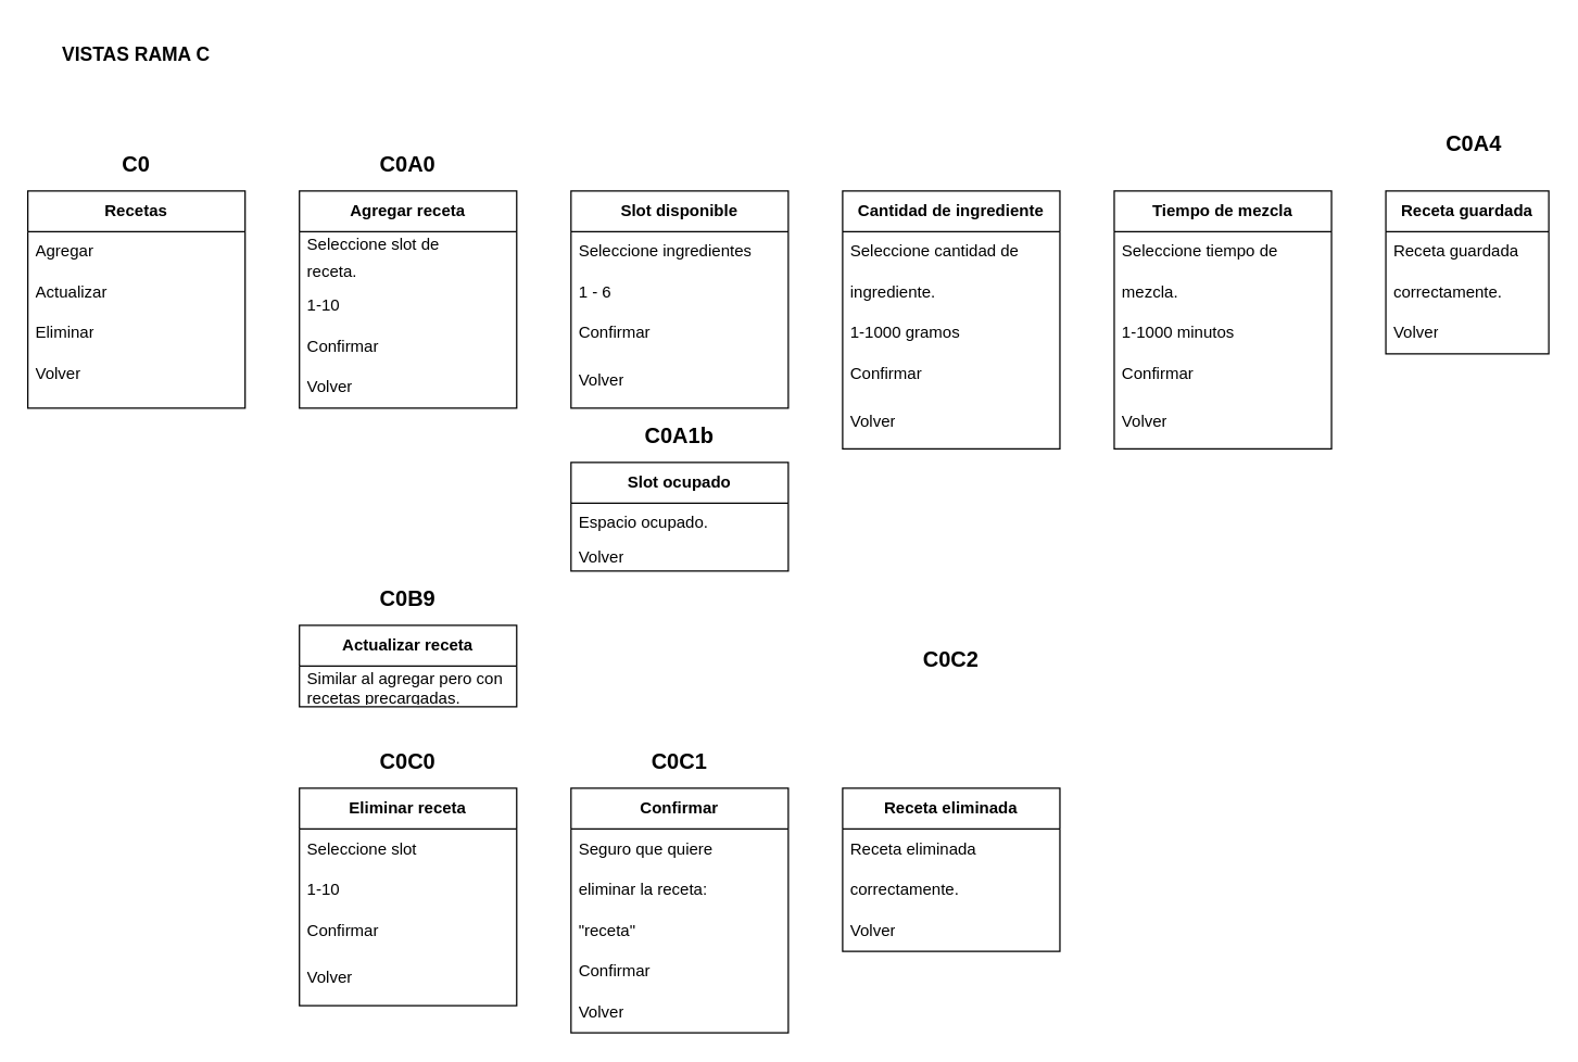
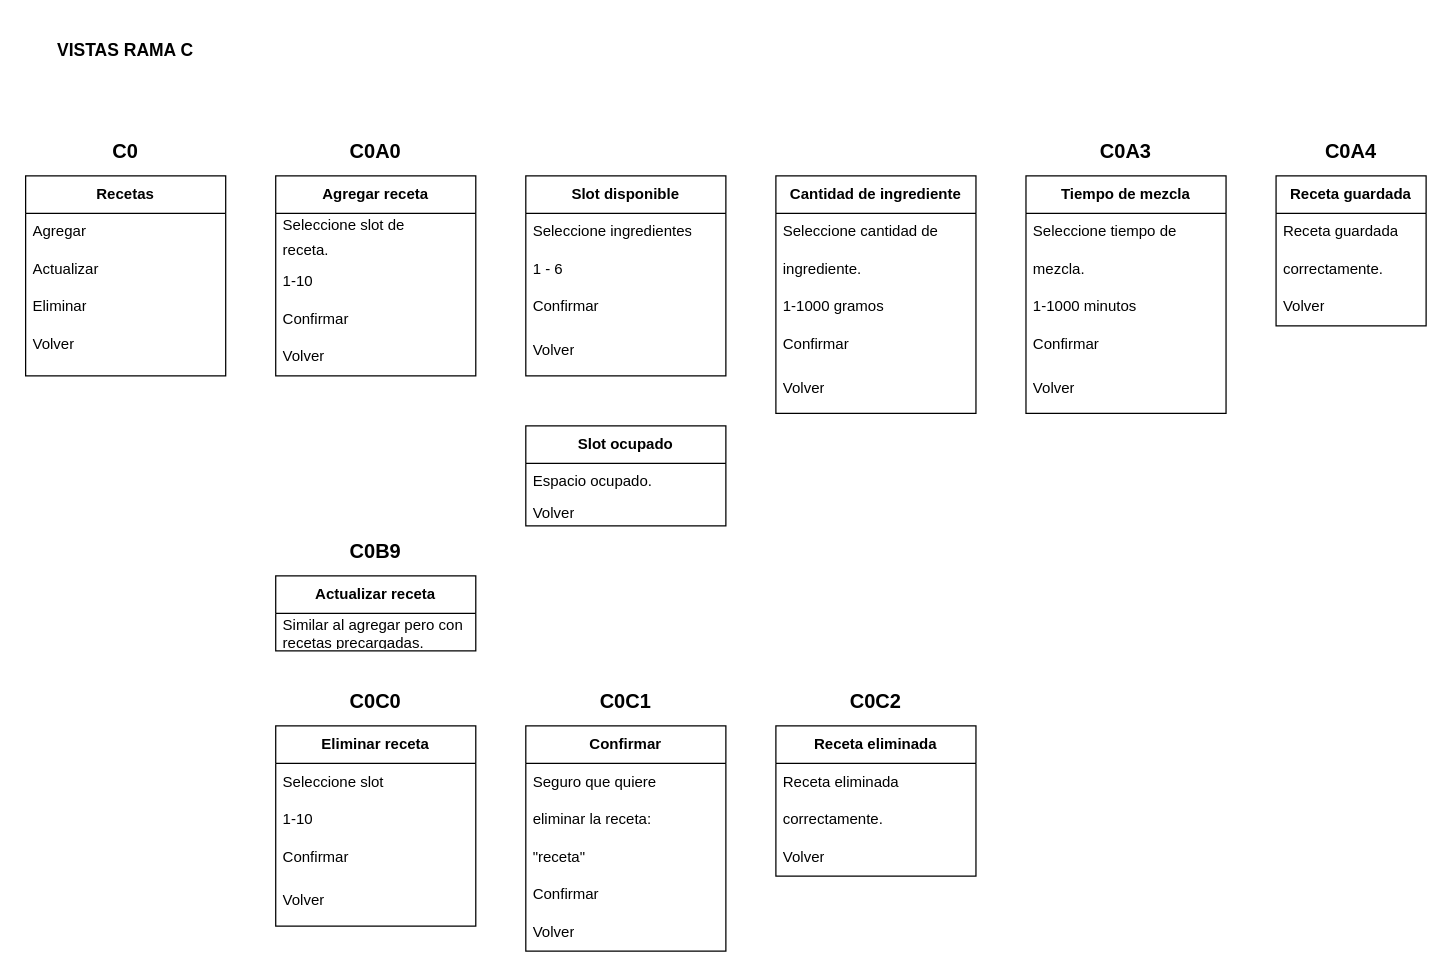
  <mxCell id="0" />
  <mxCell id="1" parent="0" />
  <mxCell id="2" value="&lt;b&gt;Recetas&lt;/b&gt;" style="swimlane;fontStyle=0;childLayout=stackLayout;horizontal=1;startSize=30;horizontalStack=0;resizeParent=1;resizeParentMax=0;resizeLast=0;collapsible=1;marginBottom=0;whiteSpace=wrap;html=1;" vertex="1" parent="1"><mxGeometry x="20" y="140" width="160" height="160" as="geometry" /></mxCell>
  <mxCell id="3" value="Agregar" style="text;strokeColor=none;fillColor=none;align=left;verticalAlign=middle;spacingLeft=4;spacingRight=4;overflow=hidden;points=[[0,0.5],[1,0.5]];portConstraint=eastwest;rotatable=0;whiteSpace=wrap;html=1;" vertex="1" parent="2"><mxGeometry y="30" width="160" height="30" as="geometry" /></mxCell>
  <mxCell id="4" value="Actualizar" style="text;strokeColor=none;fillColor=none;align=left;verticalAlign=middle;spacingLeft=4;spacingRight=4;overflow=hidden;points=[[0,0.5],[1,0.5]];portConstraint=eastwest;rotatable=0;whiteSpace=wrap;html=1;" vertex="1" parent="2"><mxGeometry y="60" width="160" height="30" as="geometry" /></mxCell>
  <mxCell id="5" value="Eliminar" style="text;strokeColor=none;fillColor=none;align=left;verticalAlign=middle;spacingLeft=4;spacingRight=4;overflow=hidden;points=[[0,0.5],[1,0.5]];portConstraint=eastwest;rotatable=0;whiteSpace=wrap;html=1;" vertex="1" parent="2"><mxGeometry y="90" width="160" height="30" as="geometry" /></mxCell>
  <mxCell id="6" value="Volver" style="text;strokeColor=none;fillColor=none;align=left;verticalAlign=middle;spacingLeft=4;spacingRight=4;overflow=hidden;points=[[0,0.5],[1,0.5]];portConstraint=eastwest;rotatable=0;whiteSpace=wrap;html=1;" vertex="1" parent="2"><mxGeometry y="120" width="160" height="30" as="geometry" /></mxCell>
  <mxCell id="7" style="text;strokeColor=none;fillColor=none;align=left;verticalAlign=middle;spacingLeft=4;spacingRight=4;overflow=hidden;points=[[0,0.5],[1,0.5]];portConstraint=eastwest;rotatable=0;whiteSpace=wrap;html=1;" vertex="1" parent="2"><mxGeometry y="150" width="160" height="10" as="geometry" /></mxCell>
  <mxCell id="8" value="&lt;b&gt;&lt;font style=&quot;font-size: 14px;&quot;&gt;VISTAS RAMA C&lt;/font&gt;&lt;/b&gt;" style="text;html=1;strokeColor=none;fillColor=none;align=center;verticalAlign=middle;whiteSpace=wrap;rounded=0;" vertex="1" parent="1"><mxGeometry x="20" y="20" width="160" height="40" as="geometry" /></mxCell>
  <mxCell id="9" value="&lt;b&gt;Agregar receta&lt;/b&gt;" style="swimlane;fontStyle=0;childLayout=stackLayout;horizontal=1;startSize=30;horizontalStack=0;resizeParent=1;resizeParentMax=0;resizeLast=0;collapsible=1;marginBottom=0;whiteSpace=wrap;html=1;" vertex="1" parent="1"><mxGeometry x="220" y="140" width="160" height="160" as="geometry" /></mxCell>
  <mxCell id="10" value="Seleccione slot de" style="text;strokeColor=none;fillColor=none;align=left;verticalAlign=middle;spacingLeft=4;spacingRight=4;overflow=hidden;points=[[0,0.5],[1,0.5]];portConstraint=eastwest;rotatable=0;whiteSpace=wrap;html=1;" vertex="1" parent="9"><mxGeometry y="30" width="160" height="20" as="geometry" /></mxCell>
  <mxCell id="11" value="receta." style="text;strokeColor=none;fillColor=none;align=left;verticalAlign=middle;spacingLeft=4;spacingRight=4;overflow=hidden;points=[[0,0.5],[1,0.5]];portConstraint=eastwest;rotatable=0;whiteSpace=wrap;html=1;" vertex="1" parent="9"><mxGeometry y="50" width="160" height="20" as="geometry" /></mxCell>
  <mxCell id="12" value="1-10" style="text;strokeColor=none;fillColor=none;align=left;verticalAlign=middle;spacingLeft=4;spacingRight=4;overflow=hidden;points=[[0,0.5],[1,0.5]];portConstraint=eastwest;rotatable=0;whiteSpace=wrap;html=1;" vertex="1" parent="9"><mxGeometry y="70" width="160" height="30" as="geometry" /></mxCell>
  <mxCell id="13" value="Confirmar" style="text;strokeColor=none;fillColor=none;align=left;verticalAlign=middle;spacingLeft=4;spacingRight=4;overflow=hidden;points=[[0,0.5],[1,0.5]];portConstraint=eastwest;rotatable=0;whiteSpace=wrap;html=1;" vertex="1" parent="9"><mxGeometry y="100" width="160" height="30" as="geometry" /></mxCell>
  <mxCell id="14" value="Volver" style="text;strokeColor=none;fillColor=none;align=left;verticalAlign=middle;spacingLeft=4;spacingRight=4;overflow=hidden;points=[[0,0.5],[1,0.5]];portConstraint=eastwest;rotatable=0;whiteSpace=wrap;html=1;" vertex="1" parent="9"><mxGeometry y="130" width="160" height="30" as="geometry" /></mxCell>
  <mxCell id="15" value="&lt;b&gt;Slot ocupado&lt;/b&gt;" style="swimlane;fontStyle=0;childLayout=stackLayout;horizontal=1;startSize=30;horizontalStack=0;resizeParent=1;resizeParentMax=0;resizeLast=0;collapsible=1;marginBottom=0;whiteSpace=wrap;html=1;" vertex="1" parent="1"><mxGeometry x="420" y="340" width="160" height="80" as="geometry" /></mxCell>
  <mxCell id="16" value="Espacio ocupado." style="text;strokeColor=none;fillColor=none;align=left;verticalAlign=middle;spacingLeft=4;spacingRight=4;overflow=hidden;points=[[0,0.5],[1,0.5]];portConstraint=eastwest;rotatable=0;whiteSpace=wrap;html=1;" vertex="1" parent="15"><mxGeometry y="30" width="160" height="30" as="geometry" /></mxCell>
  <mxCell id="17" value="Volver" style="text;strokeColor=none;fillColor=none;align=left;verticalAlign=middle;spacingLeft=4;spacingRight=4;overflow=hidden;points=[[0,0.5],[1,0.5]];portConstraint=eastwest;rotatable=0;whiteSpace=wrap;html=1;" vertex="1" parent="15"><mxGeometry y="60" width="160" height="20" as="geometry" /></mxCell>
  <mxCell id="18" value="&lt;span style=&quot;font-size: 16px;&quot;&gt;&lt;b&gt;C0&lt;/b&gt;&lt;/span&gt;" style="text;html=1;strokeColor=none;fillColor=none;align=center;verticalAlign=middle;whiteSpace=wrap;rounded=0;" vertex="1" parent="1"><mxGeometry x="60" y="100" width="80" height="40" as="geometry" /></mxCell>
  <mxCell id="19" value="&lt;font style=&quot;font-size: 16px;&quot;&gt;&lt;b&gt;C0A0&lt;/b&gt;&lt;/font&gt;" style="text;html=1;strokeColor=none;fillColor=none;align=center;verticalAlign=middle;whiteSpace=wrap;rounded=0;" vertex="1" parent="1"><mxGeometry x="260" y="100" width="80" height="40" as="geometry" /></mxCell>
- <mxCell id="20" value="&lt;font style=&quot;font-size: 16px;&quot;&gt;&lt;b&gt;C0A1b&lt;/b&gt;&lt;/font&gt;" style="text;html=1;strokeColor=none;fillColor=none;align=center;verticalAlign=middle;whiteSpace=wrap;rounded=0;" vertex="1" parent="1"><mxGeometry x="460" y="300" width="80" height="40" as="geometry" /></mxCell>
  <mxCell id="21" value="&lt;b&gt;Slot disponible&lt;/b&gt;" style="swimlane;fontStyle=0;childLayout=stackLayout;horizontal=1;startSize=30;horizontalStack=0;resizeParent=1;resizeParentMax=0;resizeLast=0;collapsible=1;marginBottom=0;whiteSpace=wrap;html=1;" vertex="1" parent="1"><mxGeometry x="420" y="140" width="160" height="160" as="geometry" /></mxCell>
  <mxCell id="22" value="Seleccione ingredientes" style="text;strokeColor=none;fillColor=none;align=left;verticalAlign=middle;spacingLeft=4;spacingRight=4;overflow=hidden;points=[[0,0.5],[1,0.5]];portConstraint=eastwest;rotatable=0;whiteSpace=wrap;html=1;" vertex="1" parent="21"><mxGeometry y="30" width="160" height="30" as="geometry" /></mxCell>
  <mxCell id="23" value="1 - 6" style="text;strokeColor=none;fillColor=none;align=left;verticalAlign=middle;spacingLeft=4;spacingRight=4;overflow=hidden;points=[[0,0.5],[1,0.5]];portConstraint=eastwest;rotatable=0;whiteSpace=wrap;html=1;" vertex="1" parent="21"><mxGeometry y="60" width="160" height="30" as="geometry" /></mxCell>
  <mxCell id="24" value="Confirmar" style="text;strokeColor=none;fillColor=none;align=left;verticalAlign=middle;spacingLeft=4;spacingRight=4;overflow=hidden;points=[[0,0.5],[1,0.5]];portConstraint=eastwest;rotatable=0;whiteSpace=wrap;html=1;" vertex="1" parent="21"><mxGeometry y="90" width="160" height="30" as="geometry" /></mxCell>
  <mxCell id="25" value="Volver" style="text;strokeColor=none;fillColor=none;align=left;verticalAlign=middle;spacingLeft=4;spacingRight=4;overflow=hidden;points=[[0,0.5],[1,0.5]];portConstraint=eastwest;rotatable=0;whiteSpace=wrap;html=1;" vertex="1" parent="21"><mxGeometry y="120" width="160" height="40" as="geometry" /></mxCell>
  <mxCell id="26" value="&lt;b&gt;Cantidad de ingrediente&lt;/b&gt;" style="swimlane;fontStyle=0;childLayout=stackLayout;horizontal=1;startSize=30;horizontalStack=0;resizeParent=1;resizeParentMax=0;resizeLast=0;collapsible=1;marginBottom=0;whiteSpace=wrap;html=1;" vertex="1" parent="1"><mxGeometry x="620" y="140" width="160" height="190" as="geometry" /></mxCell>
  <mxCell id="27" value="Seleccione cantidad de" style="text;strokeColor=none;fillColor=none;align=left;verticalAlign=middle;spacingLeft=4;spacingRight=4;overflow=hidden;points=[[0,0.5],[1,0.5]];portConstraint=eastwest;rotatable=0;whiteSpace=wrap;html=1;" vertex="1" parent="26"><mxGeometry y="30" width="160" height="30" as="geometry" /></mxCell>
  <mxCell id="28" value="ingrediente." style="text;strokeColor=none;fillColor=none;align=left;verticalAlign=middle;spacingLeft=4;spacingRight=4;overflow=hidden;points=[[0,0.5],[1,0.5]];portConstraint=eastwest;rotatable=0;whiteSpace=wrap;html=1;" vertex="1" parent="26"><mxGeometry y="60" width="160" height="30" as="geometry" /></mxCell>
  <mxCell id="29" value="1-1000 gramos" style="text;strokeColor=none;fillColor=none;align=left;verticalAlign=middle;spacingLeft=4;spacingRight=4;overflow=hidden;points=[[0,0.5],[1,0.5]];portConstraint=eastwest;rotatable=0;whiteSpace=wrap;html=1;" vertex="1" parent="26"><mxGeometry y="90" width="160" height="30" as="geometry" /></mxCell>
  <mxCell id="30" value="Confirmar" style="text;strokeColor=none;fillColor=none;align=left;verticalAlign=middle;spacingLeft=4;spacingRight=4;overflow=hidden;points=[[0,0.5],[1,0.5]];portConstraint=eastwest;rotatable=0;whiteSpace=wrap;html=1;" vertex="1" parent="26"><mxGeometry y="120" width="160" height="30" as="geometry" /></mxCell>
  <mxCell id="31" value="Volver" style="text;strokeColor=none;fillColor=none;align=left;verticalAlign=middle;spacingLeft=4;spacingRight=4;overflow=hidden;points=[[0,0.5],[1,0.5]];portConstraint=eastwest;rotatable=0;whiteSpace=wrap;html=1;" vertex="1" parent="26"><mxGeometry y="150" width="160" height="40" as="geometry" /></mxCell>
  <mxCell id="32" value="&lt;b&gt;Tiempo de mezcla&lt;/b&gt;" style="swimlane;fontStyle=0;childLayout=stackLayout;horizontal=1;startSize=30;horizontalStack=0;resizeParent=1;resizeParentMax=0;resizeLast=0;collapsible=1;marginBottom=0;whiteSpace=wrap;html=1;" vertex="1" parent="1"><mxGeometry x="820" y="140" width="160" height="190" as="geometry" /></mxCell>
  <mxCell id="33" value="Seleccione tiempo de" style="text;strokeColor=none;fillColor=none;align=left;verticalAlign=middle;spacingLeft=4;spacingRight=4;overflow=hidden;points=[[0,0.5],[1,0.5]];portConstraint=eastwest;rotatable=0;whiteSpace=wrap;html=1;" vertex="1" parent="32"><mxGeometry y="30" width="160" height="30" as="geometry" /></mxCell>
  <mxCell id="34" value="mezcla." style="text;strokeColor=none;fillColor=none;align=left;verticalAlign=middle;spacingLeft=4;spacingRight=4;overflow=hidden;points=[[0,0.5],[1,0.5]];portConstraint=eastwest;rotatable=0;whiteSpace=wrap;html=1;" vertex="1" parent="32"><mxGeometry y="60" width="160" height="30" as="geometry" /></mxCell>
  <mxCell id="35" value="1-1000 minutos" style="text;strokeColor=none;fillColor=none;align=left;verticalAlign=middle;spacingLeft=4;spacingRight=4;overflow=hidden;points=[[0,0.5],[1,0.5]];portConstraint=eastwest;rotatable=0;whiteSpace=wrap;html=1;" vertex="1" parent="32"><mxGeometry y="90" width="160" height="30" as="geometry" /></mxCell>
  <mxCell id="36" value="Confirmar" style="text;strokeColor=none;fillColor=none;align=left;verticalAlign=middle;spacingLeft=4;spacingRight=4;overflow=hidden;points=[[0,0.5],[1,0.5]];portConstraint=eastwest;rotatable=0;whiteSpace=wrap;html=1;" vertex="1" parent="32"><mxGeometry y="120" width="160" height="30" as="geometry" /></mxCell>
  <mxCell id="37" value="Volver" style="text;strokeColor=none;fillColor=none;align=left;verticalAlign=middle;spacingLeft=4;spacingRight=4;overflow=hidden;points=[[0,0.5],[1,0.5]];portConstraint=eastwest;rotatable=0;whiteSpace=wrap;html=1;" vertex="1" parent="32"><mxGeometry y="150" width="160" height="40" as="geometry" /></mxCell>
+ <mxCell id="38" value="&lt;font style=&quot;font-size: 16px;&quot;&gt;&lt;b&gt;C0A3&lt;/b&gt;&lt;/font&gt;" style="text;html=1;strokeColor=none;fillColor=none;align=center;verticalAlign=middle;whiteSpace=wrap;rounded=0;" vertex="1" parent="1"><mxGeometry x="860" y="100" width="80" height="40" as="geometry" /></mxCell>
  <mxCell id="39" value="&lt;b&gt;Receta guardada&lt;/b&gt;" style="swimlane;fontStyle=0;childLayout=stackLayout;horizontal=1;startSize=30;horizontalStack=0;resizeParent=1;resizeParentMax=0;resizeLast=0;collapsible=1;marginBottom=0;whiteSpace=wrap;html=1;" vertex="1" parent="1"><mxGeometry x="1020" y="140" width="120" height="120" as="geometry" /></mxCell>
  <mxCell id="40" value="Receta guardada" style="text;strokeColor=none;fillColor=none;align=left;verticalAlign=middle;spacingLeft=4;spacingRight=4;overflow=hidden;points=[[0,0.5],[1,0.5]];portConstraint=eastwest;rotatable=0;whiteSpace=wrap;html=1;" vertex="1" parent="39"><mxGeometry y="30" width="120" height="30" as="geometry" /></mxCell>
  <mxCell id="41" value="correctamente." style="text;strokeColor=none;fillColor=none;align=left;verticalAlign=middle;spacingLeft=4;spacingRight=4;overflow=hidden;points=[[0,0.5],[1,0.5]];portConstraint=eastwest;rotatable=0;whiteSpace=wrap;html=1;" vertex="1" parent="39"><mxGeometry y="60" width="120" height="30" as="geometry" /></mxCell>
  <mxCell id="42" value="Volver" style="text;strokeColor=none;fillColor=none;align=left;verticalAlign=middle;spacingLeft=4;spacingRight=4;overflow=hidden;points=[[0,0.5],[1,0.5]];portConstraint=eastwest;rotatable=0;whiteSpace=wrap;html=1;" vertex="1" parent="39"><mxGeometry y="90" width="120" height="30" as="geometry" /></mxCell>
- <mxCell id="43" value="&lt;font style=&quot;font-size: 16px;&quot;&gt;&lt;b&gt;C0A4&lt;/b&gt;&lt;/font&gt;" style="text;html=1;strokeColor=none;fillColor=none;align=center;verticalAlign=middle;whiteSpace=wrap;rounded=0;" vertex="1" parent="1"><mxGeometry x="1045" y="85" width="80" height="40" as="geometry" /></mxCell>
+ <mxCell id="43" value="&lt;font style=&quot;font-size: 16px;&quot;&gt;&lt;b&gt;C0A4&lt;/b&gt;&lt;/font&gt;" style="text;html=1;strokeColor=none;fillColor=none;align=center;verticalAlign=middle;whiteSpace=wrap;rounded=0;" vertex="1" parent="1"><mxGeometry x="1040" y="100" width="80" height="40" as="geometry" /></mxCell>
  <mxCell id="44" value="&lt;b&gt;Actualizar receta&lt;/b&gt;" style="swimlane;fontStyle=0;childLayout=stackLayout;horizontal=1;startSize=30;horizontalStack=0;resizeParent=1;resizeParentMax=0;resizeLast=0;collapsible=1;marginBottom=0;whiteSpace=wrap;html=1;" vertex="1" parent="1"><mxGeometry x="220" y="460" width="160" height="60" as="geometry" /></mxCell>
  <mxCell id="45" value="Similar al agregar pero con recetas precargadas." style="text;strokeColor=none;fillColor=none;align=left;verticalAlign=middle;spacingLeft=4;spacingRight=4;overflow=hidden;points=[[0,0.5],[1,0.5]];portConstraint=eastwest;rotatable=0;whiteSpace=wrap;html=1;" vertex="1" parent="44"><mxGeometry y="30" width="160" height="30" as="geometry" /></mxCell>
  <mxCell id="46" value="&lt;font style=&quot;font-size: 16px;&quot;&gt;&lt;b&gt;C0B9&lt;/b&gt;&lt;/font&gt;" style="text;html=1;strokeColor=none;fillColor=none;align=center;verticalAlign=middle;whiteSpace=wrap;rounded=0;" vertex="1" parent="1"><mxGeometry x="260" y="420" width="80" height="40" as="geometry" /></mxCell>
  <mxCell id="47" value="&lt;b&gt;Eliminar receta&lt;/b&gt;" style="swimlane;fontStyle=0;childLayout=stackLayout;horizontal=1;startSize=30;horizontalStack=0;resizeParent=1;resizeParentMax=0;resizeLast=0;collapsible=1;marginBottom=0;whiteSpace=wrap;html=1;" vertex="1" parent="1"><mxGeometry x="220" y="580" width="160" height="160" as="geometry" /></mxCell>
  <mxCell id="48" value="Seleccione slot&amp;nbsp;" style="text;strokeColor=none;fillColor=none;align=left;verticalAlign=middle;spacingLeft=4;spacingRight=4;overflow=hidden;points=[[0,0.5],[1,0.5]];portConstraint=eastwest;rotatable=0;whiteSpace=wrap;html=1;" vertex="1" parent="47"><mxGeometry y="30" width="160" height="30" as="geometry" /></mxCell>
  <mxCell id="49" value="1-10" style="text;strokeColor=none;fillColor=none;align=left;verticalAlign=middle;spacingLeft=4;spacingRight=4;overflow=hidden;points=[[0,0.5],[1,0.5]];portConstraint=eastwest;rotatable=0;whiteSpace=wrap;html=1;" vertex="1" parent="47"><mxGeometry y="60" width="160" height="30" as="geometry" /></mxCell>
  <mxCell id="50" value="Confirmar" style="text;strokeColor=none;fillColor=none;align=left;verticalAlign=middle;spacingLeft=4;spacingRight=4;overflow=hidden;points=[[0,0.5],[1,0.5]];portConstraint=eastwest;rotatable=0;whiteSpace=wrap;html=1;" vertex="1" parent="47"><mxGeometry y="90" width="160" height="30" as="geometry" /></mxCell>
  <mxCell id="51" value="Volver" style="text;strokeColor=none;fillColor=none;align=left;verticalAlign=middle;spacingLeft=4;spacingRight=4;overflow=hidden;points=[[0,0.5],[1,0.5]];portConstraint=eastwest;rotatable=0;whiteSpace=wrap;html=1;" vertex="1" parent="47"><mxGeometry y="120" width="160" height="40" as="geometry" /></mxCell>
  <mxCell id="52" value="&lt;font style=&quot;font-size: 16px;&quot;&gt;&lt;b&gt;C0C0&lt;/b&gt;&lt;/font&gt;" style="text;html=1;strokeColor=none;fillColor=none;align=center;verticalAlign=middle;whiteSpace=wrap;rounded=0;" vertex="1" parent="1"><mxGeometry x="260" y="540" width="80" height="40" as="geometry" /></mxCell>
  <mxCell id="53" value="&lt;b&gt;Confirmar&lt;/b&gt;" style="swimlane;fontStyle=0;childLayout=stackLayout;horizontal=1;startSize=30;horizontalStack=0;resizeParent=1;resizeParentMax=0;resizeLast=0;collapsible=1;marginBottom=0;whiteSpace=wrap;html=1;" vertex="1" parent="1"><mxGeometry x="420" y="580" width="160" height="180" as="geometry" /></mxCell>
  <mxCell id="54" value="Seguro que quiere" style="text;strokeColor=none;fillColor=none;align=left;verticalAlign=middle;spacingLeft=4;spacingRight=4;overflow=hidden;points=[[0,0.5],[1,0.5]];portConstraint=eastwest;rotatable=0;whiteSpace=wrap;html=1;" vertex="1" parent="53"><mxGeometry y="30" width="160" height="30" as="geometry" /></mxCell>
  <mxCell id="55" value="eliminar la receta:" style="text;strokeColor=none;fillColor=none;align=left;verticalAlign=middle;spacingLeft=4;spacingRight=4;overflow=hidden;points=[[0,0.5],[1,0.5]];portConstraint=eastwest;rotatable=0;whiteSpace=wrap;html=1;" vertex="1" parent="53"><mxGeometry y="60" width="160" height="30" as="geometry" /></mxCell>
  <mxCell id="56" value="&quot;receta&quot;" style="text;strokeColor=none;fillColor=none;align=left;verticalAlign=middle;spacingLeft=4;spacingRight=4;overflow=hidden;points=[[0,0.5],[1,0.5]];portConstraint=eastwest;rotatable=0;whiteSpace=wrap;html=1;" vertex="1" parent="53"><mxGeometry y="90" width="160" height="30" as="geometry" /></mxCell>
  <mxCell id="57" value="Confirmar" style="text;strokeColor=none;fillColor=none;align=left;verticalAlign=middle;spacingLeft=4;spacingRight=4;overflow=hidden;points=[[0,0.5],[1,0.5]];portConstraint=eastwest;rotatable=0;whiteSpace=wrap;html=1;" vertex="1" parent="53"><mxGeometry y="120" width="160" height="30" as="geometry" /></mxCell>
  <mxCell id="58" value="Volver" style="text;strokeColor=none;fillColor=none;align=left;verticalAlign=middle;spacingLeft=4;spacingRight=4;overflow=hidden;points=[[0,0.5],[1,0.5]];portConstraint=eastwest;rotatable=0;whiteSpace=wrap;html=1;" vertex="1" parent="53"><mxGeometry y="150" width="160" height="30" as="geometry" /></mxCell>
  <mxCell id="59" value="&lt;font style=&quot;font-size: 16px;&quot;&gt;&lt;b&gt;C0C1&lt;/b&gt;&lt;/font&gt;" style="text;html=1;strokeColor=none;fillColor=none;align=center;verticalAlign=middle;whiteSpace=wrap;rounded=0;" vertex="1" parent="1"><mxGeometry x="460" y="540" width="80" height="40" as="geometry" /></mxCell>
  <mxCell id="60" value="&lt;b&gt;Receta eliminada&lt;/b&gt;" style="swimlane;fontStyle=0;childLayout=stackLayout;horizontal=1;startSize=30;horizontalStack=0;resizeParent=1;resizeParentMax=0;resizeLast=0;collapsible=1;marginBottom=0;whiteSpace=wrap;html=1;" vertex="1" parent="1"><mxGeometry x="620" y="580" width="160" height="120" as="geometry" /></mxCell>
  <mxCell id="61" value="Receta eliminada" style="text;strokeColor=none;fillColor=none;align=left;verticalAlign=middle;spacingLeft=4;spacingRight=4;overflow=hidden;points=[[0,0.5],[1,0.5]];portConstraint=eastwest;rotatable=0;whiteSpace=wrap;html=1;" vertex="1" parent="60"><mxGeometry y="30" width="160" height="30" as="geometry" /></mxCell>
  <mxCell id="62" value="correctamente." style="text;strokeColor=none;fillColor=none;align=left;verticalAlign=middle;spacingLeft=4;spacingRight=4;overflow=hidden;points=[[0,0.5],[1,0.5]];portConstraint=eastwest;rotatable=0;whiteSpace=wrap;html=1;" vertex="1" parent="60"><mxGeometry y="60" width="160" height="30" as="geometry" /></mxCell>
  <mxCell id="63" value="Volver" style="text;strokeColor=none;fillColor=none;align=left;verticalAlign=middle;spacingLeft=4;spacingRight=4;overflow=hidden;points=[[0,0.5],[1,0.5]];portConstraint=eastwest;rotatable=0;whiteSpace=wrap;html=1;" vertex="1" parent="60"><mxGeometry y="90" width="160" height="30" as="geometry" /></mxCell>
- <mxCell id="64" value="&lt;font style=&quot;font-size: 16px;&quot;&gt;&lt;b&gt;C0C2&lt;/b&gt;&lt;/font&gt;" style="text;html=1;strokeColor=none;fillColor=none;align=center;verticalAlign=middle;whiteSpace=wrap;rounded=0;" vertex="1" parent="1"><mxGeometry x="660" y="465" width="80" height="40" as="geometry" /></mxCell>
+ <mxCell id="64" value="&lt;font style=&quot;font-size: 16px;&quot;&gt;&lt;b&gt;C0C2&lt;/b&gt;&lt;/font&gt;" style="text;html=1;strokeColor=none;fillColor=none;align=center;verticalAlign=middle;whiteSpace=wrap;rounded=0;" vertex="1" parent="1"><mxGeometry x="660" y="540" width="80" height="40" as="geometry" /></mxCell>
